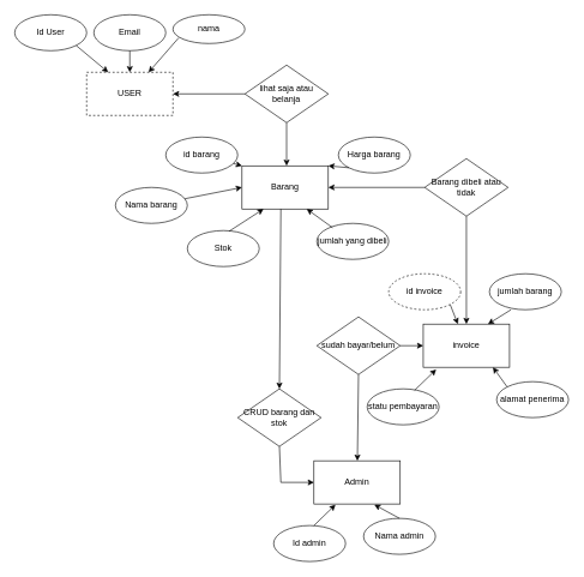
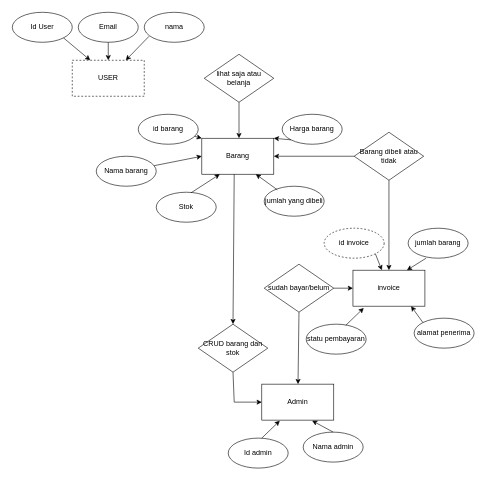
  <mxCell id="0" />
  <mxCell id="1" parent="0" />
  <mxCell id="2" value="Id User" style="ellipse;whiteSpace=wrap;html=1;" vertex="1" parent="1"><mxGeometry x="20" y="20" width="100" height="50" as="geometry" /></mxCell>
  <mxCell id="3" value="USER" style="rounded=0;whiteSpace=wrap;html=1;dashed=1;" vertex="1" parent="1"><mxGeometry x="120" y="100" width="120" height="60" as="geometry" /></mxCell>
  <mxCell id="4" value="Email" style="ellipse;whiteSpace=wrap;html=1;" vertex="1" parent="1"><mxGeometry x="130" y="20" width="100" height="50" as="geometry" /></mxCell>
- <mxCell id="5" value="nama" style="ellipse;whiteSpace=wrap;html=1;" vertex="1" parent="1"><mxGeometry x="240" y="20" width="100" height="40" as="geometry" /></mxCell>
+ <mxCell id="5" value="nama" style="ellipse;whiteSpace=wrap;html=1;" vertex="1" parent="1"><mxGeometry x="240" y="20" width="100" height="50" as="geometry" /></mxCell>
  <mxCell id="6" value="" style="endArrow=classic;html=1;rounded=0;entryX=0.25;entryY=0;entryDx=0;entryDy=0;exitX=1;exitY=1;exitDx=0;exitDy=0;" edge="1" parent="1" source="2" target="3"><mxGeometry width="50" height="50" relative="1" as="geometry"><mxPoint x="90" y="90" as="sourcePoint" /><mxPoint x="140" y="40" as="targetPoint" /></mxGeometry></mxCell>
  <mxCell id="7" value="" style="endArrow=classic;html=1;rounded=0;exitX=0.5;exitY=1;exitDx=0;exitDy=0;entryX=0.5;entryY=0;entryDx=0;entryDy=0;" edge="1" parent="1" source="4" target="3"><mxGeometry width="50" height="50" relative="1" as="geometry"><mxPoint x="149.355" y="72.678" as="sourcePoint" /><mxPoint x="190" y="100" as="targetPoint" /></mxGeometry></mxCell>
  <mxCell id="8" value="" style="endArrow=classic;html=1;rounded=0;exitX=0.08;exitY=0.8;exitDx=0;exitDy=0;exitPerimeter=0;" edge="1" parent="1" source="5" target="3"><mxGeometry width="50" height="50" relative="1" as="geometry"><mxPoint x="249.995" y="69.998" as="sourcePoint" /><mxPoint x="294.64" y="107.32" as="targetPoint" /></mxGeometry></mxCell>
  <mxCell id="9" value="lihat saja atau belanja" style="rhombus;whiteSpace=wrap;html=1;" vertex="1" parent="1"><mxGeometry x="340" y="90" width="116" height="80" as="geometry" /></mxCell>
- <mxCell id="10" value="" style="endArrow=classic;html=1;rounded=0;entryX=1;entryY=0.5;entryDx=0;entryDy=0;" edge="1" parent="1" source="9" target="3"><mxGeometry width="50" height="50" relative="1" as="geometry"><mxPoint x="380" y="240" as="sourcePoint" /><mxPoint x="430" y="190" as="targetPoint" /></mxGeometry></mxCell>
  <mxCell id="11" value="" style="endArrow=classic;html=1;rounded=0;exitX=0.5;exitY=1;exitDx=0;exitDy=0;" edge="1" parent="1" source="9"><mxGeometry width="50" height="50" relative="1" as="geometry"><mxPoint x="540" y="150" as="sourcePoint" /><mxPoint x="398" y="230" as="targetPoint" /></mxGeometry></mxCell>
  <mxCell id="12" value="Barang" style="rounded=0;whiteSpace=wrap;html=1;" vertex="1" parent="1"><mxGeometry x="336" y="230" width="120" height="60" as="geometry" /></mxCell>
  <mxCell id="13" value="id barang" style="ellipse;whiteSpace=wrap;html=1;" vertex="1" parent="1"><mxGeometry x="230" y="190" width="100" height="50" as="geometry" /></mxCell>
  <mxCell id="14" value="" style="endArrow=classic;html=1;rounded=0;entryX=0;entryY=0;entryDx=0;entryDy=0;" edge="1" parent="1" source="13" target="12"><mxGeometry width="50" height="50" relative="1" as="geometry"><mxPoint x="529.43" y="60" as="sourcePoint" /><mxPoint x="490.573" y="100" as="targetPoint" /></mxGeometry></mxCell>
  <mxCell id="15" value="Nama barang" style="ellipse;whiteSpace=wrap;html=1;" vertex="1" parent="1"><mxGeometry x="160" y="260" width="100" height="50" as="geometry" /></mxCell>
  <mxCell id="16" value="" style="endArrow=classic;html=1;rounded=0;entryX=0;entryY=0.5;entryDx=0;entryDy=0;" edge="1" parent="1" source="15" target="12"><mxGeometry width="50" height="50" relative="1" as="geometry"><mxPoint x="533.69" y="77.759" as="sourcePoint" /><mxPoint x="563" y="110" as="targetPoint" /></mxGeometry></mxCell>
  <mxCell id="17" value="jumlah yang dibeli" style="ellipse;whiteSpace=wrap;html=1;" vertex="1" parent="1"><mxGeometry x="440" y="310" width="100" height="50" as="geometry" /></mxCell>
  <mxCell id="18" value="" style="endArrow=classic;html=1;rounded=0;exitX=0.22;exitY=0.12;exitDx=0;exitDy=0;entryX=0.75;entryY=1;entryDx=0;entryDy=0;exitPerimeter=0;" edge="1" parent="1" source="17" target="12"><mxGeometry width="50" height="50" relative="1" as="geometry"><mxPoint x="630" y="160" as="sourcePoint" /><mxPoint x="630" y="190" as="targetPoint" /></mxGeometry></mxCell>
  <mxCell id="19" value="Harga barang" style="ellipse;whiteSpace=wrap;html=1;" vertex="1" parent="1"><mxGeometry x="470" y="190" width="100" height="50" as="geometry" /></mxCell>
  <mxCell id="20" value="" style="endArrow=classic;html=1;rounded=0;entryX=1;entryY=0;entryDx=0;entryDy=0;exitX=0;exitY=1;exitDx=0;exitDy=0;" edge="1" parent="1" source="19" target="12"><mxGeometry width="50" height="50" relative="1" as="geometry"><mxPoint x="690" y="70" as="sourcePoint" /><mxPoint x="690" y="100" as="targetPoint" /></mxGeometry></mxCell>
  <mxCell id="21" value="Stok" style="ellipse;whiteSpace=wrap;html=1;" vertex="1" parent="1"><mxGeometry x="260" y="320" width="100" height="50" as="geometry" /></mxCell>
  <mxCell id="22" value="" style="endArrow=classic;html=1;rounded=0;exitX=0.58;exitY=0.02;exitDx=0;exitDy=0;entryX=0.25;entryY=1;entryDx=0;entryDy=0;exitPerimeter=0;" edge="1" parent="1" source="21" target="12"><mxGeometry width="50" height="50" relative="1" as="geometry"><mxPoint x="590.005" y="207.322" as="sourcePoint" /><mxPoint x="565.254" y="170" as="targetPoint" /></mxGeometry></mxCell>
  <mxCell id="23" value="Barang dibeli atau tidak" style="rhombus;whiteSpace=wrap;html=1;" vertex="1" parent="1"><mxGeometry x="590" y="220" width="116" height="80" as="geometry" /></mxCell>
  <mxCell id="24" value="" style="endArrow=classic;html=1;rounded=0;entryX=1;entryY=0.5;entryDx=0;entryDy=0;" edge="1" parent="1" source="23"><mxGeometry width="50" height="50" relative="1" as="geometry"><mxPoint x="556" y="260" as="sourcePoint" /><mxPoint x="456" y="260" as="targetPoint" /></mxGeometry></mxCell>
  <mxCell id="25" value="invoice" style="rounded=0;whiteSpace=wrap;html=1;" vertex="1" parent="1"><mxGeometry x="588" y="450" width="120" height="60" as="geometry" /></mxCell>
  <mxCell id="26" value="" style="endArrow=classic;html=1;rounded=0;entryX=0.5;entryY=0;entryDx=0;entryDy=0;exitX=0.5;exitY=1;exitDx=0;exitDy=0;" edge="1" parent="1" source="23" target="25"><mxGeometry width="50" height="50" relative="1" as="geometry"><mxPoint x="600" y="270" as="sourcePoint" /><mxPoint x="466" y="270" as="targetPoint" /></mxGeometry></mxCell>
  <mxCell id="27" value="jumlah barang" style="ellipse;whiteSpace=wrap;html=1;" vertex="1" parent="1"><mxGeometry x="680" y="380" width="100" height="50" as="geometry" /></mxCell>
  <mxCell id="28" value="" style="endArrow=classic;html=1;rounded=0;entryX=0.75;entryY=0;entryDx=0;entryDy=0;" edge="1" parent="1" target="25"><mxGeometry width="50" height="50" relative="1" as="geometry"><mxPoint x="710" y="430" as="sourcePoint" /><mxPoint x="670" y="404" as="targetPoint" /></mxGeometry></mxCell>
  <mxCell id="29" value="id invoice" style="ellipse;whiteSpace=wrap;html=1;dashed=1;" vertex="1" parent="1"><mxGeometry x="540" y="380" width="100" height="50" as="geometry" /></mxCell>
  <mxCell id="30" value="" style="endArrow=classic;html=1;rounded=0;exitX=1;exitY=1;exitDx=0;exitDy=0;" edge="1" parent="1" source="29" target="25"><mxGeometry width="50" height="50" relative="1" as="geometry"><mxPoint x="720" y="440" as="sourcePoint" /><mxPoint x="688" y="460" as="targetPoint" /></mxGeometry></mxCell>
  <mxCell id="31" value="statu pembayaran" style="ellipse;whiteSpace=wrap;html=1;" vertex="1" parent="1"><mxGeometry x="510" y="540" width="100" height="50" as="geometry" /></mxCell>
  <mxCell id="32" value="" style="endArrow=classic;html=1;rounded=0;exitX=0.66;exitY=0.04;exitDx=0;exitDy=0;exitPerimeter=0;entryX=0.15;entryY=1.05;entryDx=0;entryDy=0;entryPerimeter=0;" edge="1" parent="1" source="31" target="25"><mxGeometry width="50" height="50" relative="1" as="geometry"><mxPoint x="635.355" y="432.678" as="sourcePoint" /><mxPoint x="646.149" y="460" as="targetPoint" /></mxGeometry></mxCell>
  <mxCell id="33" value="alamat penerima" style="ellipse;whiteSpace=wrap;html=1;" vertex="1" parent="1"><mxGeometry x="690" y="530" width="100" height="50" as="geometry" /></mxCell>
  <mxCell id="34" value="" style="endArrow=classic;html=1;rounded=0;exitX=0;exitY=0;exitDx=0;exitDy=0;entryX=0.808;entryY=1;entryDx=0;entryDy=0;entryPerimeter=0;" edge="1" parent="1" source="33" target="25"><mxGeometry width="50" height="50" relative="1" as="geometry"><mxPoint x="586" y="552" as="sourcePoint" /><mxPoint x="616" y="523" as="targetPoint" /></mxGeometry></mxCell>
  <mxCell id="35" value="sudah bayar/belum" style="rhombus;whiteSpace=wrap;html=1;" vertex="1" parent="1"><mxGeometry x="440" y="440" width="116" height="80" as="geometry" /></mxCell>
  <mxCell id="36" value="" style="endArrow=classic;html=1;rounded=0;entryX=0;entryY=0.5;entryDx=0;entryDy=0;exitX=1;exitY=0.5;exitDx=0;exitDy=0;" edge="1" parent="1" source="35" target="25"><mxGeometry width="50" height="50" relative="1" as="geometry"><mxPoint x="600" y="270" as="sourcePoint" /><mxPoint x="466" y="270" as="targetPoint" /></mxGeometry></mxCell>
  <mxCell id="37" value="" style="endArrow=classic;html=1;rounded=0;exitX=0.5;exitY=1;exitDx=0;exitDy=0;" edge="1" parent="1" source="35" target="38"><mxGeometry width="50" height="50" relative="1" as="geometry"><mxPoint x="424" y="554.5" as="sourcePoint" /><mxPoint x="440" y="590" as="targetPoint" /></mxGeometry></mxCell>
  <mxCell id="38" value="Admin" style="rounded=0;whiteSpace=wrap;html=1;" vertex="1" parent="1"><mxGeometry x="436" y="640" width="120" height="60" as="geometry" /></mxCell>
  <mxCell id="39" value="Id admin" style="ellipse;whiteSpace=wrap;html=1;" vertex="1" parent="1"><mxGeometry x="380" y="730" width="100" height="50" as="geometry" /></mxCell>
  <mxCell id="40" value="Nama admin" style="ellipse;whiteSpace=wrap;html=1;" vertex="1" parent="1"><mxGeometry x="505" y="720" width="100" height="50" as="geometry" /></mxCell>
  <mxCell id="41" value="" style="endArrow=classic;html=1;rounded=0;exitX=0.66;exitY=0.04;exitDx=0;exitDy=0;exitPerimeter=0;entryX=0.15;entryY=1.05;entryDx=0;entryDy=0;entryPerimeter=0;" edge="1" parent="1"><mxGeometry width="50" height="50" relative="1" as="geometry"><mxPoint x="436" y="730" as="sourcePoint" /><mxPoint x="466" y="701" as="targetPoint" /></mxGeometry></mxCell>
  <mxCell id="42" value="" style="endArrow=classic;html=1;rounded=0;exitX=0.5;exitY=0;exitDx=0;exitDy=0;entryX=0.7;entryY=1.017;entryDx=0;entryDy=0;entryPerimeter=0;" edge="1" parent="1" source="40" target="38"><mxGeometry width="50" height="50" relative="1" as="geometry"><mxPoint x="505" y="739" as="sourcePoint" /><mxPoint x="535" y="710" as="targetPoint" /></mxGeometry></mxCell>
  <mxCell id="43" value="CRUD barang dan stok" style="rhombus;whiteSpace=wrap;html=1;" vertex="1" parent="1"><mxGeometry x="330" y="540" width="116" height="80" as="geometry" /></mxCell>
  <mxCell id="44" value="" style="endArrow=classic;html=1;rounded=0;entryX=0.5;entryY=0;entryDx=0;entryDy=0;exitX=0.5;exitY=1;exitDx=0;exitDy=0;" edge="1" parent="1" target="43"><mxGeometry width="50" height="50" relative="1" as="geometry"><mxPoint x="390" y="290" as="sourcePoint" /><mxPoint x="390" y="440" as="targetPoint" /></mxGeometry></mxCell>
  <mxCell id="45" value="" style="endArrow=classic;html=1;rounded=0;entryX=0;entryY=0.5;entryDx=0;entryDy=0;exitX=0.5;exitY=1;exitDx=0;exitDy=0;" edge="1" parent="1" source="43" target="38"><mxGeometry width="50" height="50" relative="1" as="geometry"><mxPoint x="312" y="440" as="sourcePoint" /><mxPoint x="310" y="690" as="targetPoint" /><Array as="points"><mxPoint x="390" y="670" /></Array></mxGeometry></mxCell>
